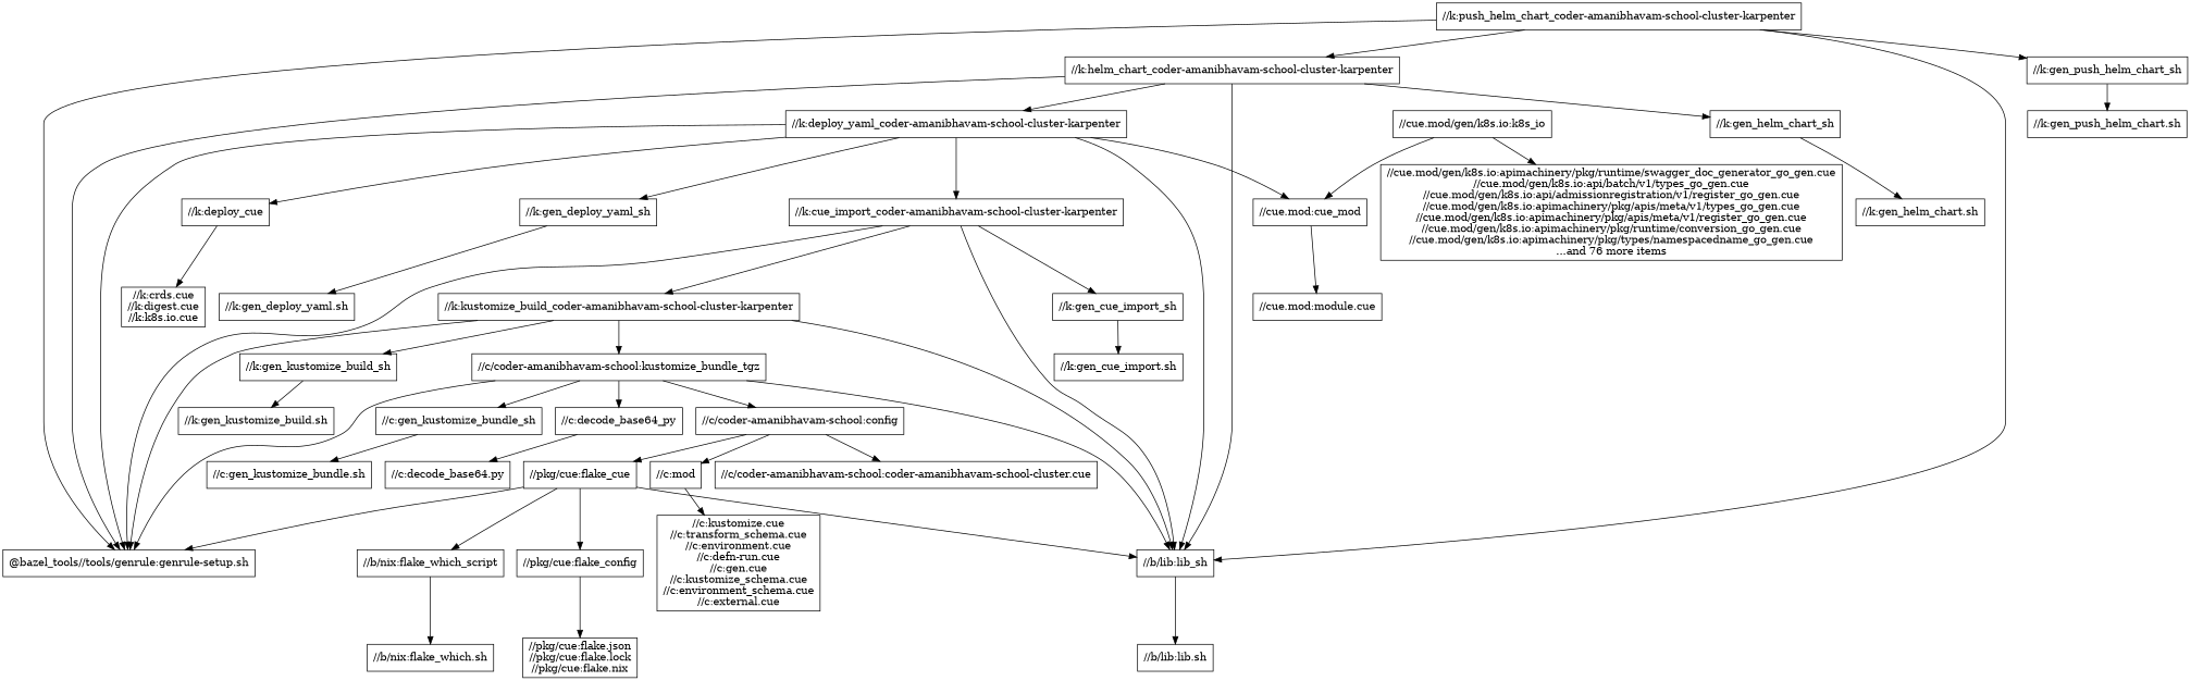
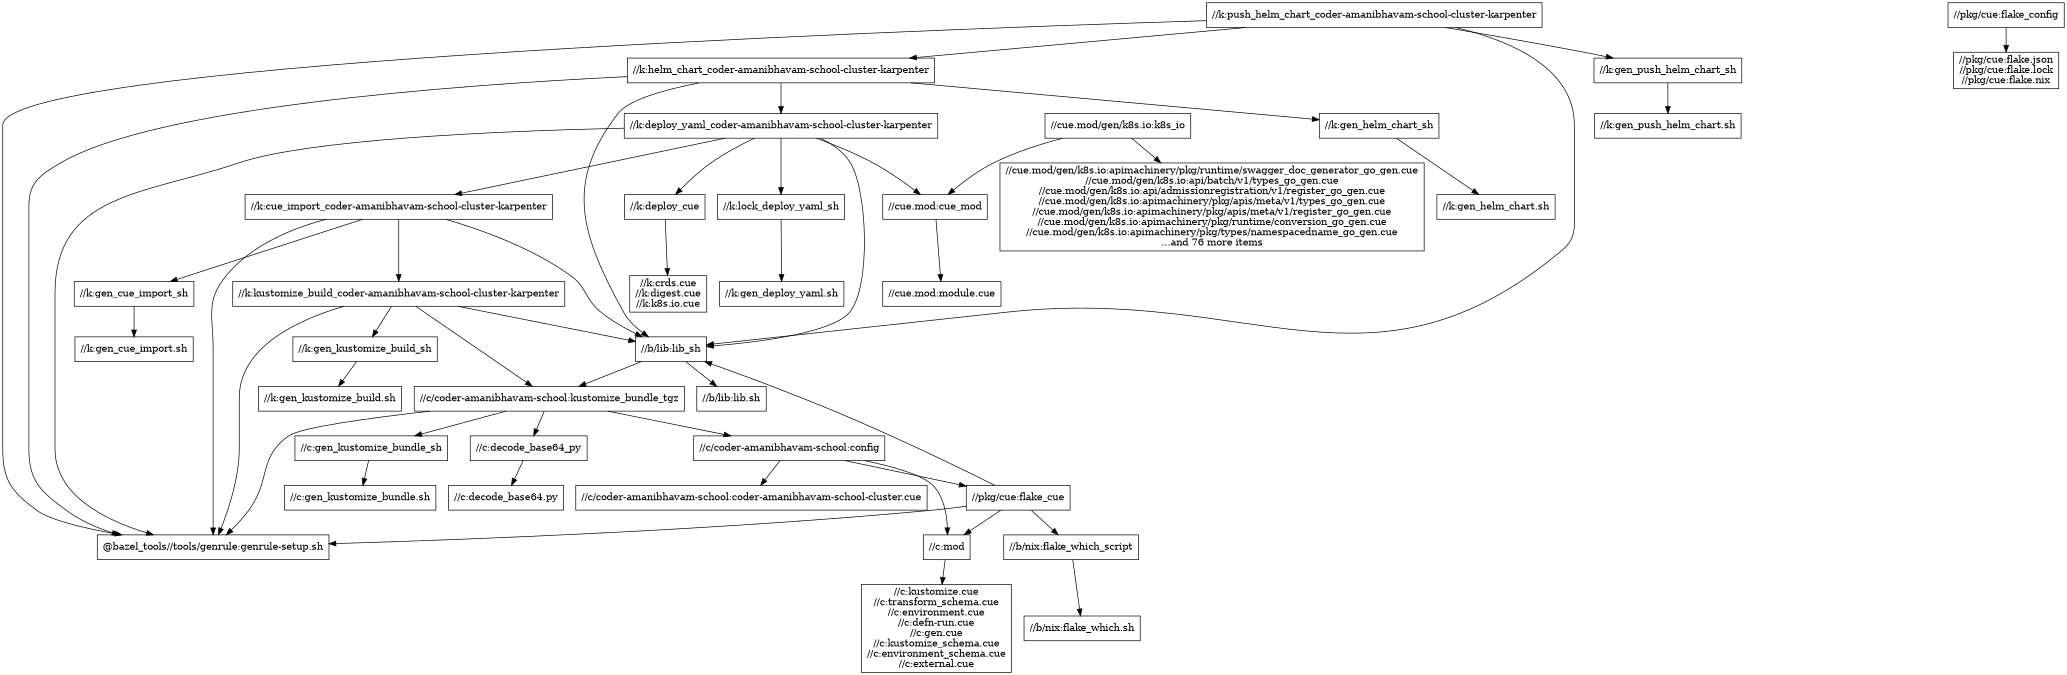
  digraph {
    node [shape=box]
    "//k:push_helm_chart_coder-amanibhavam-school-cluster-karpenter"
    "//k:helm_chart_coder-amanibhavam-school-cluster-karpenter"
    "//k:gen_push_helm_chart_sh"
    "//b/lib:lib_sh"
    "@bazel_tools//tools/genrule:genrule-setup.sh"
    "//k:deploy_yaml_coder-amanibhavam-school-cluster-karpenter"
    "//k:gen_helm_chart_sh"
    "//k:gen_push_helm_chart.sh"
    "//b/lib:lib.sh"
    "//k:cue_import_coder-amanibhavam-school-cluster-karpenter"
    "//k:deploy_cue"
-   "//k:gen_deploy_yaml_sh"
+   "//k:gen_deploy_yaml_sh" [label="//k:lock_deploy_yaml_sh"]
    "//cue.mod:cue_mod"
    "//k:gen_helm_chart.sh"
    "//k:kustomize_build_coder-amanibhavam-school-cluster-karpenter"
    "//k:gen_cue_import_sh"
    "//k:crds.cue\n//k:digest.cue\n//k:k8s.io.cue"
    "//k:gen_deploy_yaml.sh"
    "//cue.mod:module.cue"
    "//cue.mod/gen/k8s.io:k8s_io"
    "//cue.mod/gen/k8s.io:apimachinery/pkg/runtime/swagger_doc_generator_go_gen.cue\n//cue.mod/gen/k8s.io:api/batch/v1/types_go_gen.cue\n//cue.mod/gen/k8s.io:api/admissionregistration/v1/register_go_gen.cue\n//cue.mod/gen/k8s.io:apimachinery/pkg/apis/meta/v1/types_go_gen.cue\n//cue.mod/gen/k8s.io:apimachinery/pkg/apis/meta/v1/register_go_gen.cue\n//cue.mod/gen/k8s.io:apimachinery/pkg/runtime/conversion_go_gen.cue\n//cue.mod/gen/k8s.io:apimachinery/pkg/types/namespacedname_go_gen.cue\n...and 76 more items"
    "//k:gen_kustomize_build_sh"
    "//c/coder-amanibhavam-school:kustomize_bundle_tgz"
    "//k:gen_cue_import.sh"
    "//k:gen_kustomize_build.sh"
    "//c/coder-amanibhavam-school:config"
    "//c:gen_kustomize_bundle_sh"
    "//c:decode_base64_py"
    "//pkg/cue:flake_cue"
    "//c/coder-amanibhavam-school:coder-amanibhavam-school-cluster.cue"
    n31 [label="//c:mod"]
    "//c:gen_kustomize_bundle.sh"
    "//c:decode_base64.py"
    "//pkg/cue:flake_config"
    "//b/nix:flake_which_script"
    "//c:kustomize.cue\n//c:transform_schema.cue\n//c:environment.cue\n//c:defn-run.cue\n//c:gen.cue\n//c:kustomize_schema.cue\n//c:environment_schema.cue\n//c:external.cue"
    "//pkg/cue:flake.json\n//pkg/cue:flake.lock\n//pkg/cue:flake.nix"
    "//b/nix:flake_which.sh"
    "//k:push_helm_chart_coder-amanibhavam-school-cluster-karpenter" -> "//k:helm_chart_coder-amanibhavam-school-cluster-karpenter"
    "//k:push_helm_chart_coder-amanibhavam-school-cluster-karpenter" -> "//k:gen_push_helm_chart_sh"
    "//k:push_helm_chart_coder-amanibhavam-school-cluster-karpenter" -> "//b/lib:lib_sh"
    "//k:push_helm_chart_coder-amanibhavam-school-cluster-karpenter" -> "@bazel_tools//tools/genrule:genrule-setup.sh"
    "//k:helm_chart_coder-amanibhavam-school-cluster-karpenter" -> "//b/lib:lib_sh"
    "//k:helm_chart_coder-amanibhavam-school-cluster-karpenter" -> "@bazel_tools//tools/genrule:genrule-setup.sh"
    "//k:helm_chart_coder-amanibhavam-school-cluster-karpenter" -> "//k:deploy_yaml_coder-amanibhavam-school-cluster-karpenter"
    "//k:helm_chart_coder-amanibhavam-school-cluster-karpenter" -> "//k:gen_helm_chart_sh"
    "//k:gen_push_helm_chart_sh" -> "//k:gen_push_helm_chart.sh"
    "//b/lib:lib_sh" -> "//b/lib:lib.sh"
    "//k:deploy_yaml_coder-amanibhavam-school-cluster-karpenter" -> "//b/lib:lib_sh"
    "//k:deploy_yaml_coder-amanibhavam-school-cluster-karpenter" -> "@bazel_tools//tools/genrule:genrule-setup.sh"
    "//k:deploy_yaml_coder-amanibhavam-school-cluster-karpenter" -> "//k:cue_import_coder-amanibhavam-school-cluster-karpenter"
    "//k:deploy_yaml_coder-amanibhavam-school-cluster-karpenter" -> "//k:deploy_cue"
    "//k:deploy_yaml_coder-amanibhavam-school-cluster-karpenter" -> "//k:gen_deploy_yaml_sh"
    "//k:deploy_yaml_coder-amanibhavam-school-cluster-karpenter" -> "//cue.mod:cue_mod"
    "//k:gen_helm_chart_sh" -> "//k:gen_helm_chart.sh"
    "//k:cue_import_coder-amanibhavam-school-cluster-karpenter" -> "//b/lib:lib_sh"
    "//k:cue_import_coder-amanibhavam-school-cluster-karpenter" -> "@bazel_tools//tools/genrule:genrule-setup.sh"
    "//k:cue_import_coder-amanibhavam-school-cluster-karpenter" -> "//k:kustomize_build_coder-amanibhavam-school-cluster-karpenter"
    "//k:cue_import_coder-amanibhavam-school-cluster-karpenter" -> "//k:gen_cue_import_sh"
    "//k:deploy_cue" -> "//k:crds.cue\n//k:digest.cue\n//k:k8s.io.cue"
    "//k:gen_deploy_yaml_sh" -> "//k:gen_deploy_yaml.sh"
    "//cue.mod:cue_mod" -> "//cue.mod:module.cue"
    "//k:kustomize_build_coder-amanibhavam-school-cluster-karpenter" -> "//b/lib:lib_sh"
    "//k:kustomize_build_coder-amanibhavam-school-cluster-karpenter" -> "@bazel_tools//tools/genrule:genrule-setup.sh"
    "//k:kustomize_build_coder-amanibhavam-school-cluster-karpenter" -> "//k:gen_kustomize_build_sh"
    "//k:kustomize_build_coder-amanibhavam-school-cluster-karpenter" -> "//c/coder-amanibhavam-school:kustomize_bundle_tgz"
    "//k:gen_cue_import_sh" -> "//k:gen_cue_import.sh"
    "//cue.mod/gen/k8s.io:k8s_io" -> "//cue.mod:cue_mod"
    "//cue.mod/gen/k8s.io:k8s_io" -> "//cue.mod/gen/k8s.io:apimachinery/pkg/runtime/swagger_doc_generator_go_gen.cue\n//cue.mod/gen/k8s.io:api/batch/v1/types_go_gen.cue\n//cue.mod/gen/k8s.io:api/admissionregistration/v1/register_go_gen.cue\n//cue.mod/gen/k8s.io:apimachinery/pkg/apis/meta/v1/types_go_gen.cue\n//cue.mod/gen/k8s.io:apimachinery/pkg/apis/meta/v1/register_go_gen.cue\n//cue.mod/gen/k8s.io:apimachinery/pkg/runtime/conversion_go_gen.cue\n//cue.mod/gen/k8s.io:apimachinery/pkg/types/namespacedname_go_gen.cue\n...and 76 more items"
    "//k:gen_kustomize_build_sh" -> "//k:gen_kustomize_build.sh"
-   "//c/coder-amanibhavam-school:kustomize_bundle_tgz" -> "//b/lib:lib_sh"
+   "//b/lib:lib_sh" -> "//c/coder-amanibhavam-school:kustomize_bundle_tgz"
    "//c/coder-amanibhavam-school:kustomize_bundle_tgz" -> "@bazel_tools//tools/genrule:genrule-setup.sh"
    "//c/coder-amanibhavam-school:kustomize_bundle_tgz" -> "//c/coder-amanibhavam-school:config"
    "//c/coder-amanibhavam-school:kustomize_bundle_tgz" -> "//c:gen_kustomize_bundle_sh"
    "//c/coder-amanibhavam-school:kustomize_bundle_tgz" -> "//c:decode_base64_py"
    "//c/coder-amanibhavam-school:config" -> "//pkg/cue:flake_cue"
    "//c/coder-amanibhavam-school:config" -> "//c/coder-amanibhavam-school:coder-amanibhavam-school-cluster.cue"
    "//c/coder-amanibhavam-school:config" -> n31
    "//c:gen_kustomize_bundle_sh" -> "//c:gen_kustomize_bundle.sh"
    "//c:decode_base64_py" -> "//c:decode_base64.py"
    "//pkg/cue:flake_cue" -> "//b/lib:lib_sh"
    "//pkg/cue:flake_cue" -> "@bazel_tools//tools/genrule:genrule-setup.sh"
-   "//pkg/cue:flake_cue" -> "//pkg/cue:flake_config"
+   "//pkg/cue:flake_cue" -> n31
    "//pkg/cue:flake_cue" -> "//b/nix:flake_which_script"
    n31 -> "//c:kustomize.cue\n//c:transform_schema.cue\n//c:environment.cue\n//c:defn-run.cue\n//c:gen.cue\n//c:kustomize_schema.cue\n//c:environment_schema.cue\n//c:external.cue"
    "//pkg/cue:flake_config" -> "//pkg/cue:flake.json\n//pkg/cue:flake.lock\n//pkg/cue:flake.nix"
    "//b/nix:flake_which_script" -> "//b/nix:flake_which.sh"
  }
